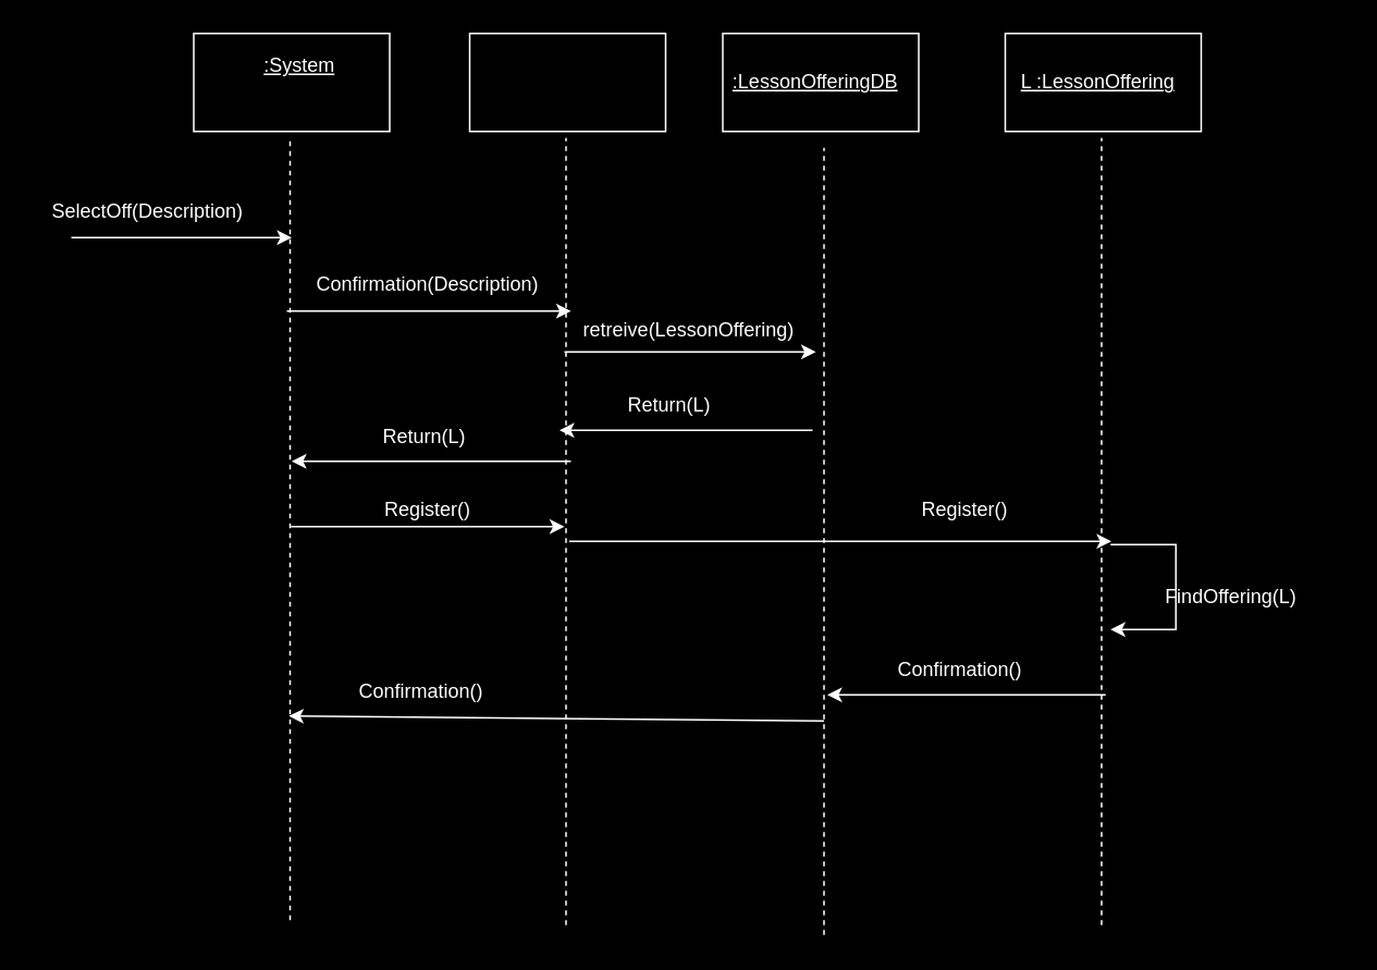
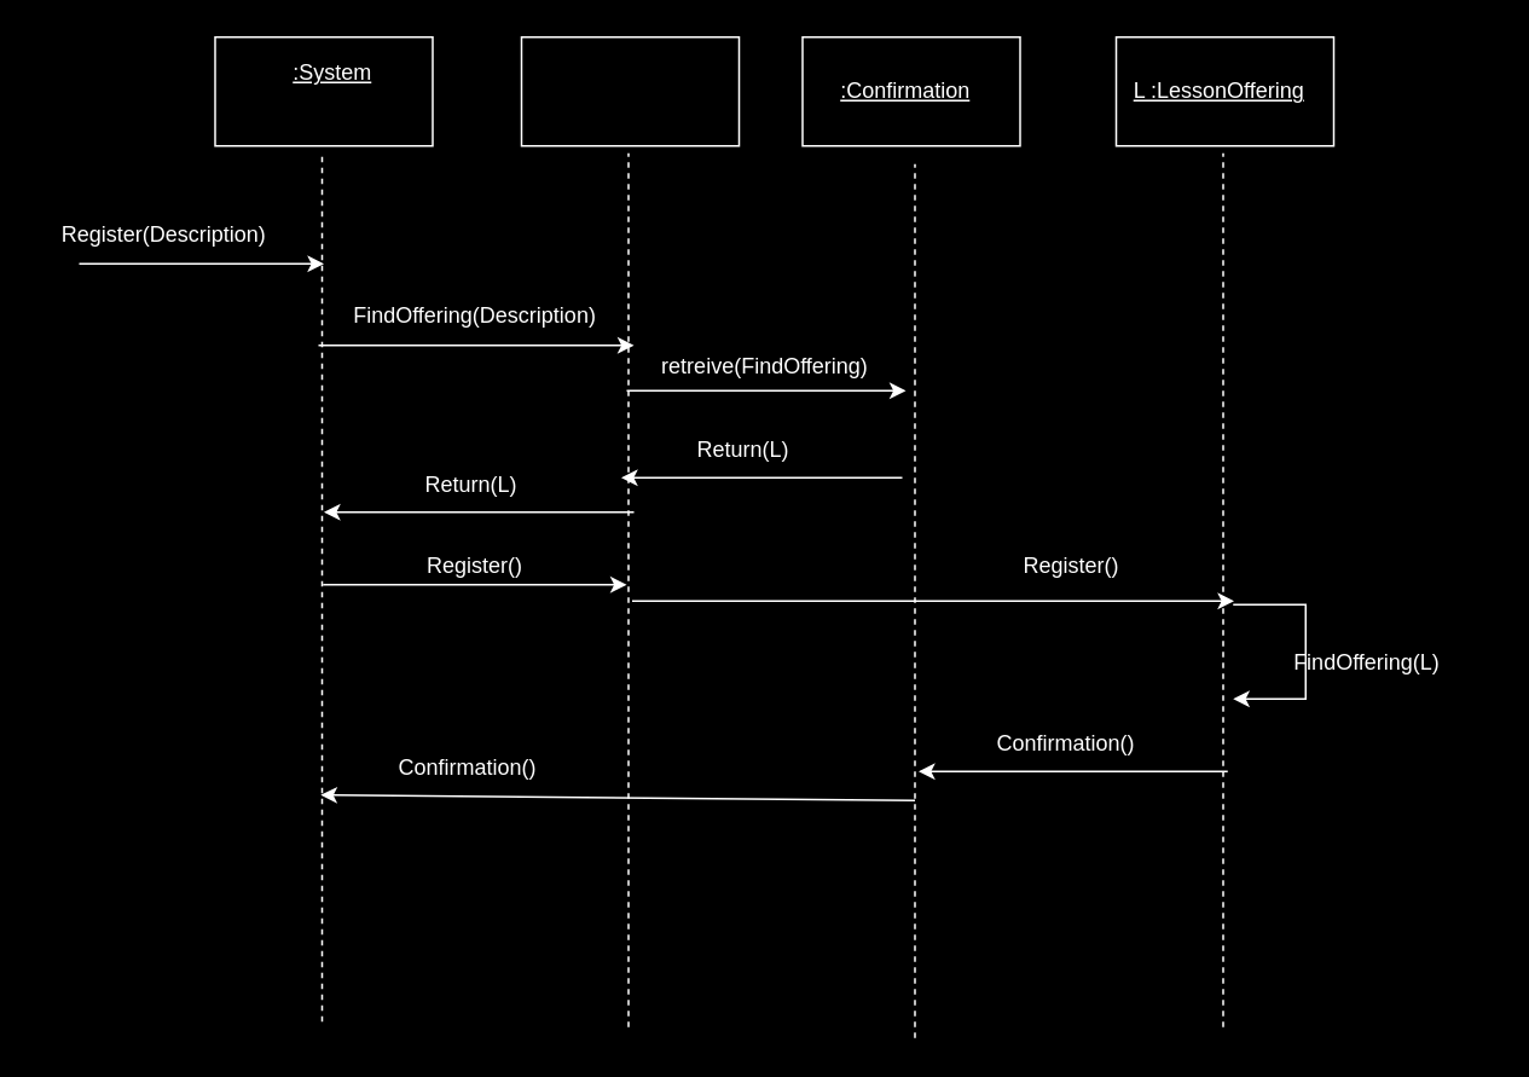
  <mxCell id="0" />
  <mxCell id="1" parent="0" />
  <mxCell id="2" value="" style="endArrow=classic;html=1;rounded=0;strokeColor=#FFFFFF;" edge="1" parent="1"><mxGeometry width="50" height="50" relative="1" as="geometry"><mxPoint x="43" y="145" as="sourcePoint" /><mxPoint x="178" y="145" as="targetPoint" /></mxGeometry></mxCell>
- <mxCell id="3" value="Con" style="text;html=1;align=center;verticalAlign=middle;whiteSpace=wrap;rounded=0;" vertex="1" parent="1"><mxGeometry x="78" y="114" width="60" height="30" as="geometry" /></mxCell>
+ <mxCell id="3" value="Return" style="text;html=1;align=center;verticalAlign=middle;whiteSpace=wrap;rounded=0;" vertex="1" parent="1"><mxGeometry x="78" y="114" width="60" height="30" as="geometry" /></mxCell>
  <mxCell id="4" value="" style="endArrow=none;dashed=1;html=1;rounded=0;strokeColor=#FFFFFF;" edge="1" parent="1"><mxGeometry width="50" height="50" relative="1" as="geometry"><mxPoint x="177" y="563" as="sourcePoint" /><mxPoint x="177" y="84" as="targetPoint" /></mxGeometry></mxCell>
  <mxCell id="5" value="" style="rounded=0;whiteSpace=wrap;html=1;fillColor=#000000;strokeColor=#FFFFFF;" vertex="1" parent="1"><mxGeometry x="118" y="20" width="120" height="60" as="geometry" /></mxCell>
  <mxCell id="6" value="&lt;font color=&quot;#ffffff&quot;&gt;&lt;u&gt;:System&lt;/u&gt;&lt;/font&gt;" style="text;html=1;align=center;verticalAlign=middle;whiteSpace=wrap;rounded=0;" vertex="1" parent="1"><mxGeometry x="153" y="25" width="60" height="30" as="geometry" /></mxCell>
- <mxCell id="7" value="&lt;font color=&quot;#ffffff&quot;&gt;SelectOff(Description)&lt;/font&gt;" style="text;html=1;align=center;verticalAlign=middle;whiteSpace=wrap;rounded=0;" vertex="1" parent="1"><mxGeometry x="20" y="114" width="140" height="30" as="geometry" /></mxCell>
+ <mxCell id="7" value="&lt;font color=&quot;#ffffff&quot;&gt;Register(Description)&lt;/font&gt;" style="text;html=1;align=center;verticalAlign=middle;whiteSpace=wrap;rounded=0;" vertex="1" parent="1"><mxGeometry x="20" y="114" width="140" height="30" as="geometry" /></mxCell>
  <mxCell id="8" value="" style="endArrow=classic;html=1;rounded=0;strokeColor=#FFFFFF;" edge="1" parent="1"><mxGeometry width="50" height="50" relative="1" as="geometry"><mxPoint x="175" y="190" as="sourcePoint" /><mxPoint x="349" y="190" as="targetPoint" /></mxGeometry></mxCell>
  <mxCell id="9" value="" style="endArrow=none;dashed=1;html=1;rounded=0;strokeColor=#FFFFFF;" edge="1" parent="1"><mxGeometry width="50" height="50" relative="1" as="geometry"><mxPoint x="346" y="566" as="sourcePoint" /><mxPoint x="346" y="84" as="targetPoint" /></mxGeometry></mxCell>
  <mxCell id="10" value="" style="rounded=0;whiteSpace=wrap;html=1;fillColor=#000000;strokeColor=#FFFFFF;" vertex="1" parent="1"><mxGeometry x="287" y="20" width="120" height="60" as="geometry" /></mxCell>
- <mxCell id="11" value="&lt;font color=&quot;#ffffff&quot;&gt;Confirmation(Description)&lt;/font&gt;" style="text;html=1;align=center;verticalAlign=middle;whiteSpace=wrap;rounded=0;" vertex="1" parent="1"><mxGeometry x="194" y="159" width="135" height="30" as="geometry" /></mxCell>
+ <mxCell id="11" value="&lt;font color=&quot;#ffffff&quot;&gt;FindOffering(Description)&lt;/font&gt;" style="text;html=1;align=center;verticalAlign=middle;whiteSpace=wrap;rounded=0;" vertex="1" parent="1"><mxGeometry x="194" y="159" width="135" height="30" as="geometry" /></mxCell>
  <mxCell id="12" value="" style="endArrow=none;dashed=1;html=1;rounded=0;strokeColor=#FFFFFF;" edge="1" parent="1"><mxGeometry width="50" height="50" relative="1" as="geometry"><mxPoint x="504" y="572" as="sourcePoint" /><mxPoint x="504" y="90" as="targetPoint" /></mxGeometry></mxCell>
  <mxCell id="13" value="" style="rounded=0;whiteSpace=wrap;html=1;fillColor=#000000;strokeColor=#FFFFFF;" vertex="1" parent="1"><mxGeometry x="442" y="20" width="120" height="60" as="geometry" /></mxCell>
- <mxCell id="14" value="&lt;font color=&quot;#ffffff&quot;&gt;&lt;u&gt;:LessonOfferingDB&lt;/u&gt;&lt;/font&gt;" style="text;html=1;align=center;verticalAlign=middle;whiteSpace=wrap;rounded=0;" vertex="1" parent="1"><mxGeometry x="444" y="35" width="110" height="30" as="geometry" /></mxCell>
+ <mxCell id="14" value="&lt;font color=&quot;#ffffff&quot;&gt;&lt;u&gt;:Confirmation&lt;/u&gt;&lt;/font&gt;" style="text;html=1;align=center;verticalAlign=middle;whiteSpace=wrap;rounded=0;" vertex="1" parent="1"><mxGeometry x="444" y="35" width="110" height="30" as="geometry" /></mxCell>
  <mxCell id="15" value="" style="endArrow=classic;html=1;rounded=0;strokeColor=#FFFFFF;" edge="1" parent="1"><mxGeometry width="50" height="50" relative="1" as="geometry"><mxPoint x="345" y="215" as="sourcePoint" /><mxPoint x="499" y="215" as="targetPoint" /></mxGeometry></mxCell>
- <mxCell id="16" value="&lt;font color=&quot;#ffffff&quot;&gt;retreive(LessonOffering)&lt;/font&gt;" style="text;html=1;align=center;verticalAlign=middle;whiteSpace=wrap;rounded=0;" vertex="1" parent="1"><mxGeometry x="354" y="187" width="135" height="30" as="geometry" /></mxCell>
+ <mxCell id="16" value="&lt;font color=&quot;#ffffff&quot;&gt;retreive(FindOffering)&lt;/font&gt;" style="text;html=1;align=center;verticalAlign=middle;whiteSpace=wrap;rounded=0;" vertex="1" parent="1"><mxGeometry x="354" y="187" width="135" height="30" as="geometry" /></mxCell>
  <mxCell id="17" value="" style="endArrow=classic;html=1;rounded=0;strokeColor=#FFFFFF;entryX=0;entryY=1;entryDx=0;entryDy=0;" edge="1" parent="1" target="18"><mxGeometry width="50" height="50" relative="1" as="geometry"><mxPoint x="497" y="263" as="sourcePoint" /><mxPoint x="179" y="277" as="targetPoint" /></mxGeometry></mxCell>
  <mxCell id="18" value="&lt;font color=&quot;#ffffff&quot;&gt;Return(L)&lt;/font&gt;" style="text;html=1;align=center;verticalAlign=middle;whiteSpace=wrap;rounded=0;" vertex="1" parent="1"><mxGeometry x="342" y="233" width="135" height="30" as="geometry" /></mxCell>
  <mxCell id="19" value="" style="endArrow=classic;html=1;rounded=0;strokeColor=#FFFFFF;" edge="1" parent="1"><mxGeometry width="50" height="50" relative="1" as="geometry"><mxPoint x="679.5" y="333" as="sourcePoint" /><mxPoint x="679.5" y="385" as="targetPoint" /><Array as="points"><mxPoint x="719.5" y="333" /><mxPoint x="719.5" y="385" /></Array></mxGeometry></mxCell>
  <mxCell id="20" value="&lt;font color=&quot;#ffffff&quot;&gt;FindOffering(L)&lt;/font&gt;" style="text;html=1;align=center;verticalAlign=middle;whiteSpace=wrap;rounded=0;" vertex="1" parent="1"><mxGeometry x="685.5" y="350" width="135" height="30" as="geometry" /></mxCell>
  <mxCell id="21" value="" style="endArrow=classic;html=1;rounded=0;strokeColor=#FFFFFF;" edge="1" parent="1"><mxGeometry width="50" height="50" relative="1" as="geometry"><mxPoint x="676.5" y="425" as="sourcePoint" /><mxPoint x="506" y="425" as="targetPoint" /></mxGeometry></mxCell>
  <mxCell id="22" value="&lt;font color=&quot;#ffffff&quot;&gt;Confirmation()&lt;/font&gt;" style="text;html=1;align=center;verticalAlign=middle;whiteSpace=wrap;rounded=0;" vertex="1" parent="1"><mxGeometry x="519.5" y="395" width="135" height="30" as="geometry" /></mxCell>
  <mxCell id="23" value="" style="endArrow=classic;html=1;rounded=0;strokeColor=#FFFFFF;" edge="1" parent="1"><mxGeometry width="50" height="50" relative="1" as="geometry"><mxPoint x="349" y="282" as="sourcePoint" /><mxPoint x="178" y="282" as="targetPoint" /></mxGeometry></mxCell>
  <mxCell id="24" value="&lt;font color=&quot;#ffffff&quot;&gt;Return(L)&lt;/font&gt;" style="text;html=1;align=center;verticalAlign=middle;whiteSpace=wrap;rounded=0;" vertex="1" parent="1"><mxGeometry x="192" y="252" width="135" height="30" as="geometry" /></mxCell>
  <mxCell id="25" value="" style="endArrow=classic;html=1;rounded=0;strokeColor=#FFFFFF;" edge="1" parent="1"><mxGeometry width="50" height="50" relative="1" as="geometry"><mxPoint x="348" y="331" as="sourcePoint" /><mxPoint x="680" y="331" as="targetPoint" /></mxGeometry></mxCell>
  <mxCell id="26" value="&lt;font color=&quot;#ffffff&quot;&gt;Register()&lt;/font&gt;" style="text;html=1;align=center;verticalAlign=middle;whiteSpace=wrap;rounded=0;" vertex="1" parent="1"><mxGeometry x="523" y="297" width="135" height="30" as="geometry" /></mxCell>
  <mxCell id="27" value="" style="endArrow=none;dashed=1;html=1;rounded=0;strokeColor=#FFFFFF;" edge="1" parent="1"><mxGeometry width="50" height="50" relative="1" as="geometry"><mxPoint x="674" y="566" as="sourcePoint" /><mxPoint x="674" y="84" as="targetPoint" /></mxGeometry></mxCell>
  <mxCell id="28" value="" style="rounded=0;whiteSpace=wrap;html=1;fillColor=#000000;strokeColor=#FFFFFF;" vertex="1" parent="1"><mxGeometry x="615" y="20" width="120" height="60" as="geometry" /></mxCell>
  <mxCell id="29" value="&lt;font color=&quot;#ffffff&quot;&gt;&lt;u&gt;L :LessonOffering&lt;/u&gt;&lt;/font&gt;" style="text;html=1;align=center;verticalAlign=middle;whiteSpace=wrap;rounded=0;" vertex="1" parent="1"><mxGeometry x="617" y="35" width="110" height="30" as="geometry" /></mxCell>
  <mxCell id="30" value="" style="endArrow=classic;html=1;rounded=0;strokeColor=#FFFFFF;" edge="1" parent="1"><mxGeometry width="50" height="50" relative="1" as="geometry"><mxPoint x="177.5" y="322" as="sourcePoint" /><mxPoint x="345" y="322" as="targetPoint" /></mxGeometry></mxCell>
  <mxCell id="31" value="&lt;font color=&quot;#ffffff&quot;&gt;Register()&lt;/font&gt;" style="text;html=1;align=center;verticalAlign=middle;whiteSpace=wrap;rounded=0;" vertex="1" parent="1"><mxGeometry x="194" y="297" width="135" height="30" as="geometry" /></mxCell>
  <mxCell id="32" value="" style="endArrow=classic;html=1;rounded=0;strokeColor=#FFFFFF;" edge="1" parent="1"><mxGeometry width="50" height="50" relative="1" as="geometry"><mxPoint x="504" y="441" as="sourcePoint" /><mxPoint x="176.25" y="438" as="targetPoint" /></mxGeometry></mxCell>
  <mxCell id="33" value="&lt;font color=&quot;#ffffff&quot;&gt;Confirmation()&lt;/font&gt;" style="text;html=1;align=center;verticalAlign=middle;whiteSpace=wrap;rounded=0;" vertex="1" parent="1"><mxGeometry x="189.75" y="408" width="135" height="30" as="geometry" /></mxCell>
